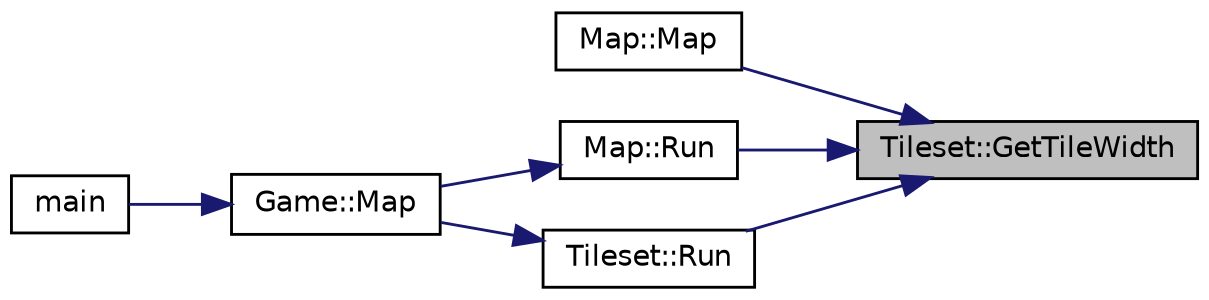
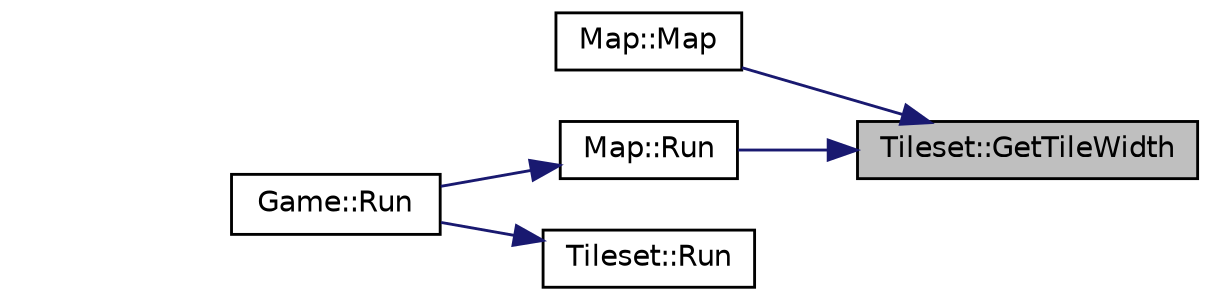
  digraph {
    rankdir=RL
    node [color=black fontname=Helvetica fontsize=10 shape=record]
    edge [color=midnightblue dir=back fontname=Helvetica fontsize=10 labelfontname=Helvetica labelfontsize=10 style=solid]
    n1 [fillcolor=grey75 fontcolor=black height=0.2 label="Tileset::GetTileWidth" style=filled width=0.4]
    n2 [height=0.2 label="Map::Map" width=0.4]
    n3 [height=0.2 label="Map::Run" width=0.4]
    n4 [height=0.2 label="Tileset::Run" width=0.4]
-   n5 [height=0.2 label="Game::Map" width=0.4]
-   n6 [height=0.2 label=main width=0.4]
+   n5 [height=0.2 label="Game::Run" width=0.4]
    n1 -> n2
    n1 -> n3
-   n1 -> n4
    n3 -> n5
    n4 -> n5
-   n5 -> n6
  }
